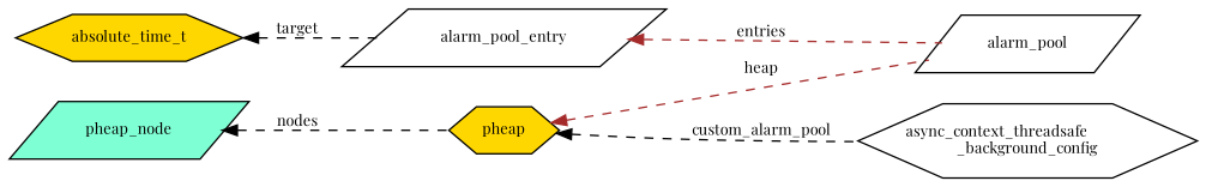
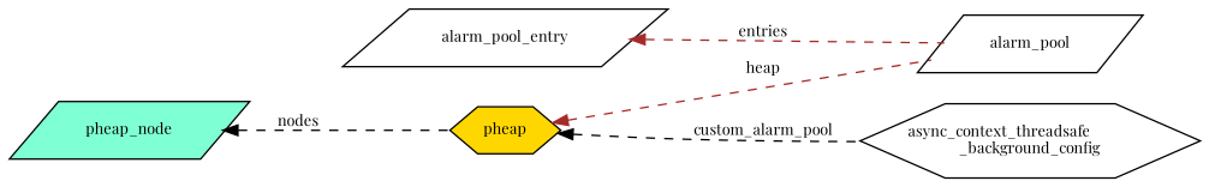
  digraph {
    fontname="Playfair Display"
    rankdir=LR
    node [color=black fillcolor=white fontname="Playfair Display" fontsize=10 shape=hexagon style=filled]
    edge [color=black dir=back fontname="Playfair Display" fontsize=10 labelfontname=Helvetica labelfontsize=10 style=dashed]
    n1 [fontcolor=black height=0.2 label="async_context_threadsafe\l_background_config" width=0.4]
    n2 [height=0.2 label=alarm_pool shape=parallelogram width=0.4]
    n3 [fillcolor=gold height=0.2 label=pheap width=0.4]
    n4 [fillcolor=aquamarine height=0.2 label=pheap_node shape=parallelogram width=0.4]
    n5 [height=0.2 label=alarm_pool_entry shape=parallelogram width=0.4]
-   n6 [fillcolor=gold height=0.2 label=absolute_time_t width=0.4]
    n3 -> n1 [label=" custom_alarm_pool"]
    n3 -> n2 [color=brown label=" heap"]
    n4 -> n3 [label=" nodes"]
    n5 -> n2 [color=brown label=" entries"]
-   n6 -> n5 [label=" target"]
  }
